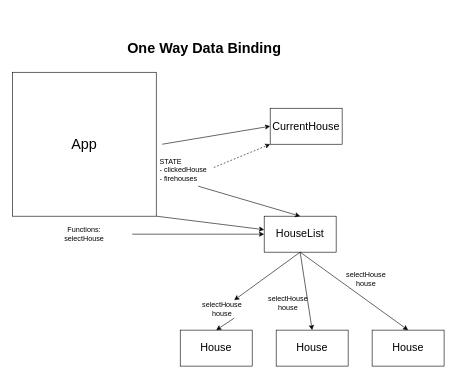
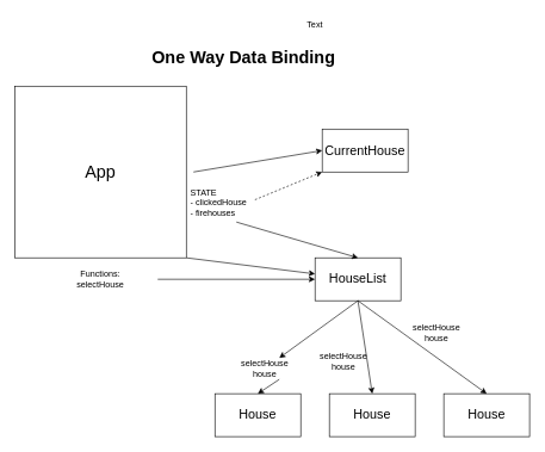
  <mxCell id="0" />
  <mxCell id="1" parent="0" />
  <mxCell id="2" value="&lt;font style=&quot;font-size: 24px;&quot;&gt;App&lt;/font&gt;" style="whiteSpace=wrap;html=1;aspect=fixed;" parent="1" vertex="1"><mxGeometry x="20" y="120" width="240" height="240" as="geometry" /></mxCell>
  <mxCell id="3" value="&lt;font style=&quot;font-size: 18px;&quot;&gt;CurrentHouse&lt;/font&gt;" style="rounded=0;whiteSpace=wrap;html=1;" parent="1" vertex="1"><mxGeometry x="450" y="180" width="120" height="60" as="geometry" /></mxCell>
  <mxCell id="4" value="&lt;font style=&quot;font-size: 18px;&quot;&gt;HouseList&lt;/font&gt;" style="rounded=0;whiteSpace=wrap;html=1;" parent="1" vertex="1"><mxGeometry x="440" y="360" width="120" height="60" as="geometry" /></mxCell>
  <mxCell id="5" value="&lt;font style=&quot;font-size: 18px;&quot;&gt;House&lt;/font&gt;" style="rounded=0;whiteSpace=wrap;html=1;" parent="1" vertex="1"><mxGeometry x="300" y="550" width="120" height="60" as="geometry" /></mxCell>
  <mxCell id="6" value="" style="endArrow=classic;html=1;rounded=0;entryX=0;entryY=0.5;entryDx=0;entryDy=0;" parent="1" target="3" edge="1"><mxGeometry width="50" height="50" relative="1" as="geometry"><mxPoint x="270" y="240" as="sourcePoint" /><mxPoint x="320" y="190" as="targetPoint" /></mxGeometry></mxCell>
  <mxCell id="7" value="" style="endArrow=classic;html=1;rounded=0;" parent="1" target="4" edge="1"><mxGeometry width="50" height="50" relative="1" as="geometry"><mxPoint x="260" y="360" as="sourcePoint" /><mxPoint x="310" y="310" as="targetPoint" /></mxGeometry></mxCell>
  <mxCell id="8" value="&lt;font style=&quot;font-size: 18px;&quot;&gt;House&lt;/font&gt;" style="rounded=0;whiteSpace=wrap;html=1;" parent="1" vertex="1"><mxGeometry x="460" y="550" width="120" height="60" as="geometry" /></mxCell>
  <mxCell id="9" value="&lt;font style=&quot;font-size: 18px;&quot;&gt;House&lt;/font&gt;" style="rounded=0;whiteSpace=wrap;html=1;" parent="1" vertex="1"><mxGeometry x="620" y="550" width="120" height="60" as="geometry" /></mxCell>
  <mxCell id="10" value="" style="endArrow=classic;html=1;rounded=0;exitX=0.5;exitY=1;exitDx=0;exitDy=0;entryX=0.5;entryY=0;entryDx=0;entryDy=0;" parent="1" target="5" edge="1"><mxGeometry width="50" height="50" relative="1" as="geometry"><mxPoint x="390" y="530" as="sourcePoint" /><mxPoint x="460" y="390" as="targetPoint" /></mxGeometry></mxCell>
  <mxCell id="11" value="" style="endArrow=classic;html=1;rounded=0;entryX=0.5;entryY=0;entryDx=0;entryDy=0;" parent="1" target="8" edge="1"><mxGeometry width="50" height="50" relative="1" as="geometry"><mxPoint x="500" y="420" as="sourcePoint" /><mxPoint x="550" y="370" as="targetPoint" /></mxGeometry></mxCell>
  <mxCell id="12" value="" style="endArrow=classic;html=1;rounded=0;entryX=0.5;entryY=0;entryDx=0;entryDy=0;" parent="1" target="9" edge="1"><mxGeometry width="50" height="50" relative="1" as="geometry"><mxPoint x="500" y="420" as="sourcePoint" /><mxPoint x="550" y="370" as="targetPoint" /></mxGeometry></mxCell>
  <mxCell id="13" value="&lt;div&gt;STATE&lt;/div&gt;&lt;div&gt;- clickedHouse&lt;/div&gt;&lt;div&gt;- firehouses&lt;/div&gt;&lt;div&gt;&lt;br&gt;&lt;/div&gt;" style="text;strokeColor=none;fillColor=none;align=left;verticalAlign=middle;spacingLeft=4;spacingRight=4;overflow=hidden;points=[[0,0.5],[1,0.5]];portConstraint=eastwest;rotatable=0;whiteSpace=wrap;html=1;" parent="1" vertex="1"><mxGeometry x="260" y="220" width="100" height="140" as="geometry" /></mxCell>
  <mxCell id="14" value="Functions:&lt;div&gt;selectHouse&lt;/div&gt;" style="text;html=1;align=center;verticalAlign=middle;whiteSpace=wrap;rounded=0;" parent="1" vertex="1"><mxGeometry x="60" y="345" width="160" height="90" as="geometry" /></mxCell>
  <mxCell id="15" value="" style="endArrow=classic;html=1;rounded=0;entryX=0;entryY=0.5;entryDx=0;entryDy=0;" parent="1" target="4" edge="1"><mxGeometry width="50" height="50" relative="1" as="geometry"><mxPoint x="220" y="390" as="sourcePoint" /><mxPoint x="270" y="340" as="targetPoint" /></mxGeometry></mxCell>
  <mxCell id="16" value="selectHouse&lt;div&gt;house&lt;/div&gt;" style="text;html=1;align=center;verticalAlign=middle;whiteSpace=wrap;rounded=0;" parent="1" vertex="1"><mxGeometry x="580" y="450" width="60" height="30" as="geometry" /></mxCell>
  <mxCell id="17" value="" style="endArrow=classic;html=1;rounded=0;exitX=0.5;exitY=1;exitDx=0;exitDy=0;entryX=0.5;entryY=0;entryDx=0;entryDy=0;" parent="1" source="4" edge="1"><mxGeometry width="50" height="50" relative="1" as="geometry"><mxPoint x="500" y="420" as="sourcePoint" /><mxPoint x="390" y="500" as="targetPoint" /></mxGeometry></mxCell>
  <mxCell id="18" value="" style="endArrow=classic;html=1;rounded=0;exitX=0.96;exitY=0.42;exitDx=0;exitDy=0;exitPerimeter=0;entryX=0;entryY=1;entryDx=0;entryDy=0;dashed=1;" parent="1" source="13" target="3" edge="1"><mxGeometry width="50" height="50" relative="1" as="geometry"><mxPoint x="410" y="410" as="sourcePoint" /><mxPoint x="460" y="360" as="targetPoint" /></mxGeometry></mxCell>
  <mxCell id="19" value="" style="endArrow=classic;html=1;rounded=0;entryX=0.5;entryY=0;entryDx=0;entryDy=0;" parent="1" target="4" edge="1"><mxGeometry width="50" height="50" relative="1" as="geometry"><mxPoint x="330" y="310" as="sourcePoint" /><mxPoint x="380" y="260" as="targetPoint" /></mxGeometry></mxCell>
+ <mxCell id="20" value="Text" style="text;html=1;align=center;verticalAlign=middle;whiteSpace=wrap;rounded=0;" parent="1" vertex="1"><mxGeometry x="410" y="20" width="60" height="30" as="geometry" /></mxCell>
  <mxCell id="21" value="&lt;h1 style=&quot;margin-top: 0px;&quot;&gt;One Way Data Binding&lt;/h1&gt;" style="text;html=1;whiteSpace=wrap;overflow=hidden;rounded=0;" parent="1" vertex="1"><mxGeometry x="210" width="320" height="120" as="geometry" y="60" /></mxCell>
  <mxCell id="22" value="selectHouse&lt;div&gt;house&lt;/div&gt;" style="text;html=1;align=center;verticalAlign=middle;whiteSpace=wrap;rounded=0;" vertex="1" parent="1"><mxGeometry x="450" y="490" width="60" height="30" as="geometry" /></mxCell>
  <mxCell id="23" value="selectHouse&lt;div&gt;house&lt;/div&gt;" style="text;html=1;align=center;verticalAlign=middle;whiteSpace=wrap;rounded=0;" vertex="1" parent="1"><mxGeometry x="340" y="500" width="60" height="30" as="geometry" /></mxCell>
